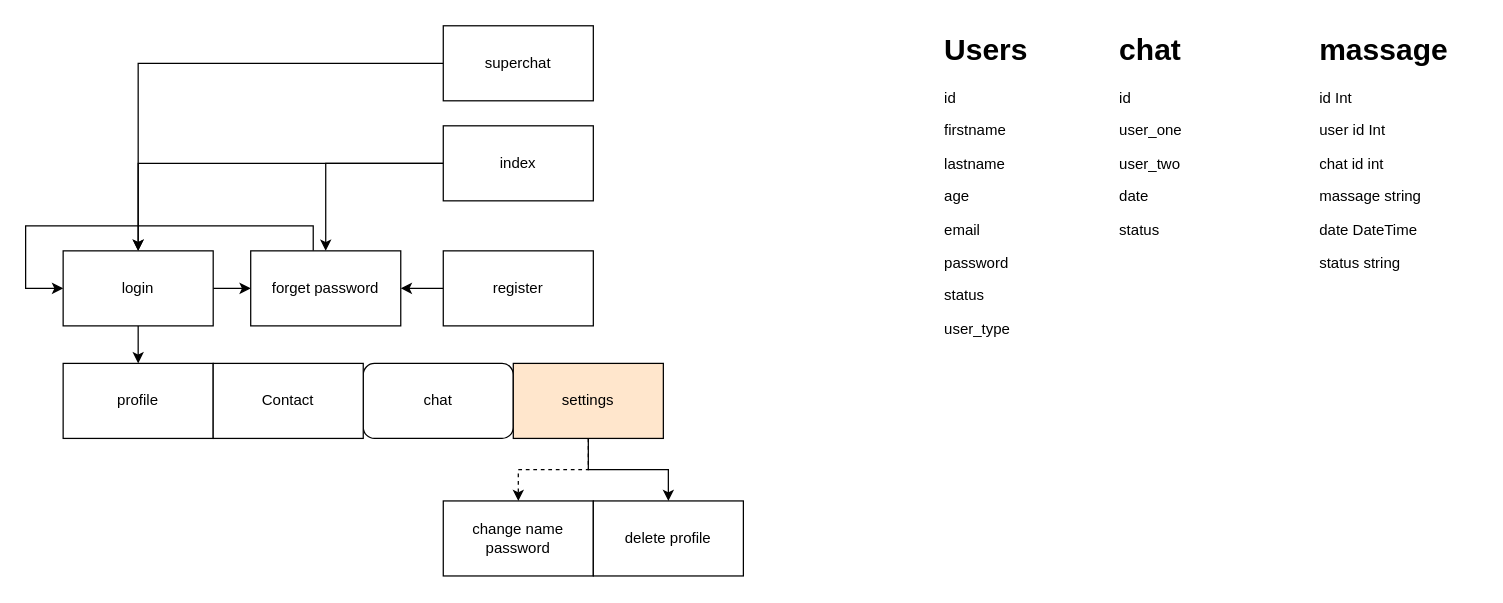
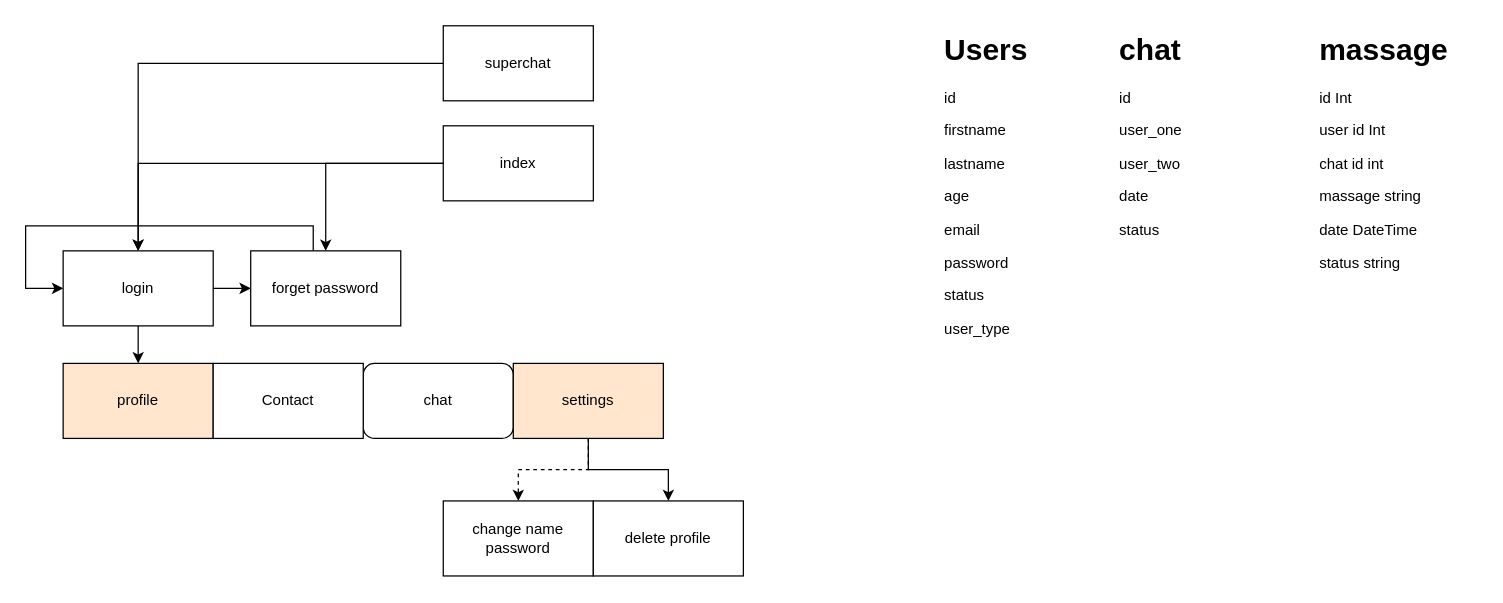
  <mxCell id="0" />
  <mxCell id="1" parent="0" />
  <mxCell id="2" style="edgeStyle=orthogonalEdgeStyle;rounded=0;orthogonalLoop=1;jettySize=auto;html=1;" edge="1" parent="1" source="3" target="9"><mxGeometry relative="1" as="geometry" /></mxCell>
  <mxCell id="3" value="superchat" style="rounded=0;whiteSpace=wrap;html=1;" vertex="1" parent="1"><mxGeometry x="354" y="20" width="120" height="60" as="geometry" /></mxCell>
  <mxCell id="4" style="edgeStyle=orthogonalEdgeStyle;rounded=0;orthogonalLoop=1;jettySize=auto;html=1;" edge="1" parent="1" source="6" target="13"><mxGeometry relative="1" as="geometry" /></mxCell>
  <mxCell id="5" style="edgeStyle=orthogonalEdgeStyle;rounded=0;orthogonalLoop=1;jettySize=auto;html=1;entryX=0.5;entryY=0;entryDx=0;entryDy=0;" edge="1" parent="1" source="6" target="9"><mxGeometry relative="1" as="geometry" /></mxCell>
  <mxCell id="6" value="index&lt;br&gt;" style="rounded=0;whiteSpace=wrap;html=1;" vertex="1" parent="1"><mxGeometry x="354" y="100" width="120" height="60" as="geometry" /></mxCell>
  <mxCell id="7" style="edgeStyle=orthogonalEdgeStyle;rounded=0;orthogonalLoop=1;jettySize=auto;html=1;" edge="1" parent="1" source="9" target="13"><mxGeometry relative="1" as="geometry" /></mxCell>
  <mxCell id="8" style="edgeStyle=orthogonalEdgeStyle;rounded=0;orthogonalLoop=1;jettySize=auto;html=1;" edge="1" parent="1" source="9" target="14"><mxGeometry relative="1" as="geometry" /></mxCell>
  <mxCell id="9" value="login" style="rounded=0;whiteSpace=wrap;html=1;" vertex="1" parent="1"><mxGeometry x="50" y="200" width="120" height="60" as="geometry" /></mxCell>
- <mxCell id="10" style="edgeStyle=orthogonalEdgeStyle;rounded=0;orthogonalLoop=1;jettySize=auto;html=1;" edge="1" parent="1" source="11" target="13"><mxGeometry relative="1" as="geometry" /></mxCell>
- <mxCell id="11" value="register" style="rounded=0;whiteSpace=wrap;html=1;" vertex="1" parent="1"><mxGeometry x="354" y="200" width="120" height="60" as="geometry" /></mxCell>
  <mxCell id="12" style="edgeStyle=orthogonalEdgeStyle;rounded=0;orthogonalLoop=1;jettySize=auto;html=1;entryX=0;entryY=0.5;entryDx=0;entryDy=0;" edge="1" parent="1" source="13" target="9"><mxGeometry relative="1" as="geometry"><Array as="points"><mxPoint x="250" y="180" /><mxPoint x="20" y="180" /><mxPoint x="20" y="230" /></Array></mxGeometry></mxCell>
  <mxCell id="13" value="forget password" style="rounded=0;whiteSpace=wrap;html=1;" vertex="1" parent="1"><mxGeometry x="200" y="200" width="120" height="60" as="geometry" /></mxCell>
- <mxCell id="14" value="profile" style="rounded=0;whiteSpace=wrap;html=1;" vertex="1" parent="1"><mxGeometry x="50" y="290" width="120" height="60" as="geometry" /></mxCell>
+ <mxCell id="14" value="profile" style="rounded=0;whiteSpace=wrap;html=1;fillColor=#ffe6cc;" vertex="1" parent="1"><mxGeometry x="50" y="290" width="120" height="60" as="geometry" /></mxCell>
  <mxCell id="15" value="chat" style="whiteSpace=wrap;html=1;rounded=1;" vertex="1" parent="1"><mxGeometry x="290" y="290" width="120" height="60" as="geometry" /></mxCell>
  <mxCell id="16" style="edgeStyle=orthogonalEdgeStyle;rounded=0;orthogonalLoop=1;jettySize=auto;html=1;dashed=1;" edge="1" parent="1" source="18" target="20"><mxGeometry relative="1" as="geometry" /></mxCell>
  <mxCell id="17" style="edgeStyle=orthogonalEdgeStyle;rounded=0;orthogonalLoop=1;jettySize=auto;html=1;" edge="1" parent="1" source="18" target="21"><mxGeometry relative="1" as="geometry" /></mxCell>
  <mxCell id="18" value="settings" style="rounded=0;whiteSpace=wrap;html=1;fillColor=#ffe6cc;" vertex="1" parent="1"><mxGeometry x="410" y="290" width="120" height="60" as="geometry" /></mxCell>
  <mxCell id="19" value="Contact" style="rounded=0;whiteSpace=wrap;html=1;" vertex="1" parent="1"><mxGeometry x="170" y="290" width="120" height="60" as="geometry" /></mxCell>
  <mxCell id="20" value="change name password" style="rounded=0;whiteSpace=wrap;html=1;" vertex="1" parent="1"><mxGeometry x="354" y="400" width="120" height="60" as="geometry" /></mxCell>
  <mxCell id="21" value="delete profile" style="rounded=0;whiteSpace=wrap;html=1;" vertex="1" parent="1"><mxGeometry x="474" y="400" width="120" height="60" as="geometry" /></mxCell>
  <mxCell id="22" value="&lt;h1&gt;Users&amp;nbsp;&lt;/h1&gt;&lt;p&gt;id&lt;/p&gt;&lt;p&gt;firstname&lt;/p&gt;&lt;p&gt;lastname&lt;/p&gt;&lt;p&gt;age&lt;/p&gt;&lt;p&gt;email&lt;/p&gt;&lt;p&gt;password&lt;/p&gt;&lt;p&gt;status&lt;/p&gt;&lt;p&gt;user_type&lt;/p&gt;" style="text;html=1;strokeColor=none;fillColor=none;spacing=5;spacingTop=-20;whiteSpace=wrap;overflow=hidden;rounded=0;" vertex="1" parent="1"><mxGeometry x="750" y="20" width="90" height="250" as="geometry" /></mxCell>
  <mxCell id="23" value="&lt;h1&gt;massage&lt;/h1&gt;&lt;p&gt;id Int&amp;nbsp;&lt;/p&gt;&lt;p&gt;user id Int&lt;br&gt;&lt;/p&gt;&lt;p&gt;chat id int&lt;/p&gt;&lt;p&gt;massage string&lt;/p&gt;&lt;p&gt;&lt;span style=&quot;background-color: initial;&quot;&gt;date DateTime&lt;/span&gt;&lt;br&gt;&lt;/p&gt;&lt;p&gt;status string&lt;span style=&quot;background-color: initial;&quot;&gt;&lt;br&gt;&lt;/span&gt;&lt;/p&gt;&lt;p&gt;&lt;br&gt;&lt;/p&gt;" style="text;html=1;strokeColor=none;fillColor=none;spacing=5;spacingTop=-20;whiteSpace=wrap;overflow=hidden;rounded=0;" vertex="1" parent="1"><mxGeometry x="1050" y="20" width="130" height="250" as="geometry" /></mxCell>
  <mxCell id="24" value="&lt;h1&gt;chat&amp;nbsp;&lt;/h1&gt;&lt;p&gt;id&lt;/p&gt;&lt;p&gt;user_one&lt;/p&gt;&lt;p&gt;user_two&lt;br&gt;&lt;/p&gt;&lt;p&gt;date&lt;/p&gt;&lt;p&gt;status&lt;/p&gt;" style="text;html=1;strokeColor=none;fillColor=none;spacing=5;spacingTop=-20;whiteSpace=wrap;overflow=hidden;rounded=0;" vertex="1" parent="1"><mxGeometry x="890" y="20" width="140" height="250" as="geometry" /></mxCell>
